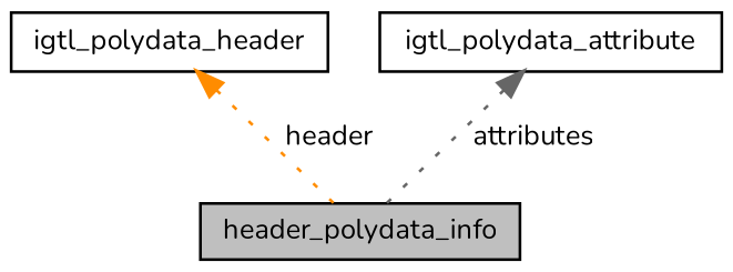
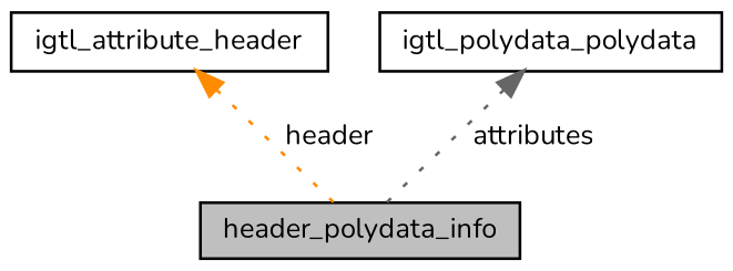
  digraph {
    fontname=Nunito
    node [color=black fillcolor=white fontname=Nunito fontsize=10 shape=record style=filled]
    edge [dir=back fontname=Nunito fontsize=10 labelfontname=Helvetica labelfontsize=10 style=dotted]
    n1 [fillcolor=grey75 fontcolor=black height=0.2 label=header_polydata_info width=0.4]
-   n2 [height=0.2 label=igtl_polydata_header width=0.4]
-   n3 [height=0.2 label=igtl_polydata_attribute width=0.4]
+   n2 [height=0.2 label=igtl_attribute_header width=0.4]
+   n3 [height=0.2 label=igtl_polydata_polydata width=0.4]
    n2 -> n1 [color=darkorange label=" header"]
    n3 -> n1 [color=gray40 label=" attributes"]
  }
